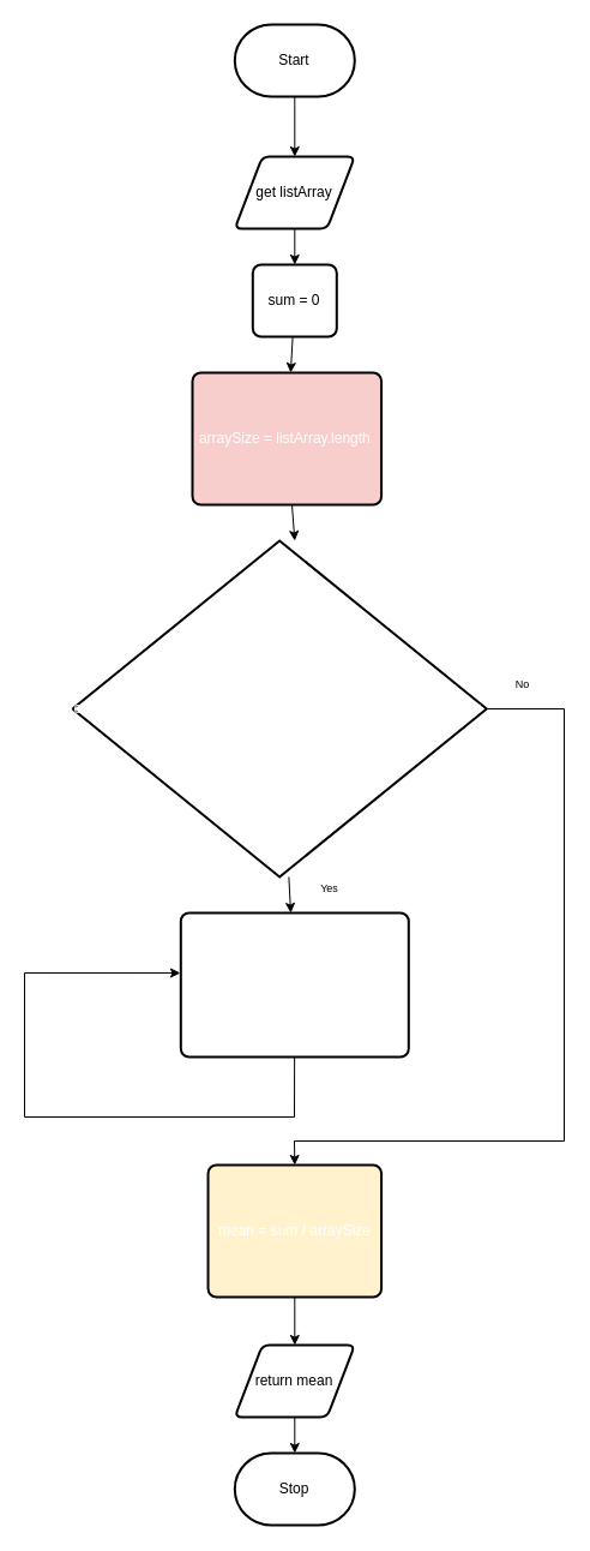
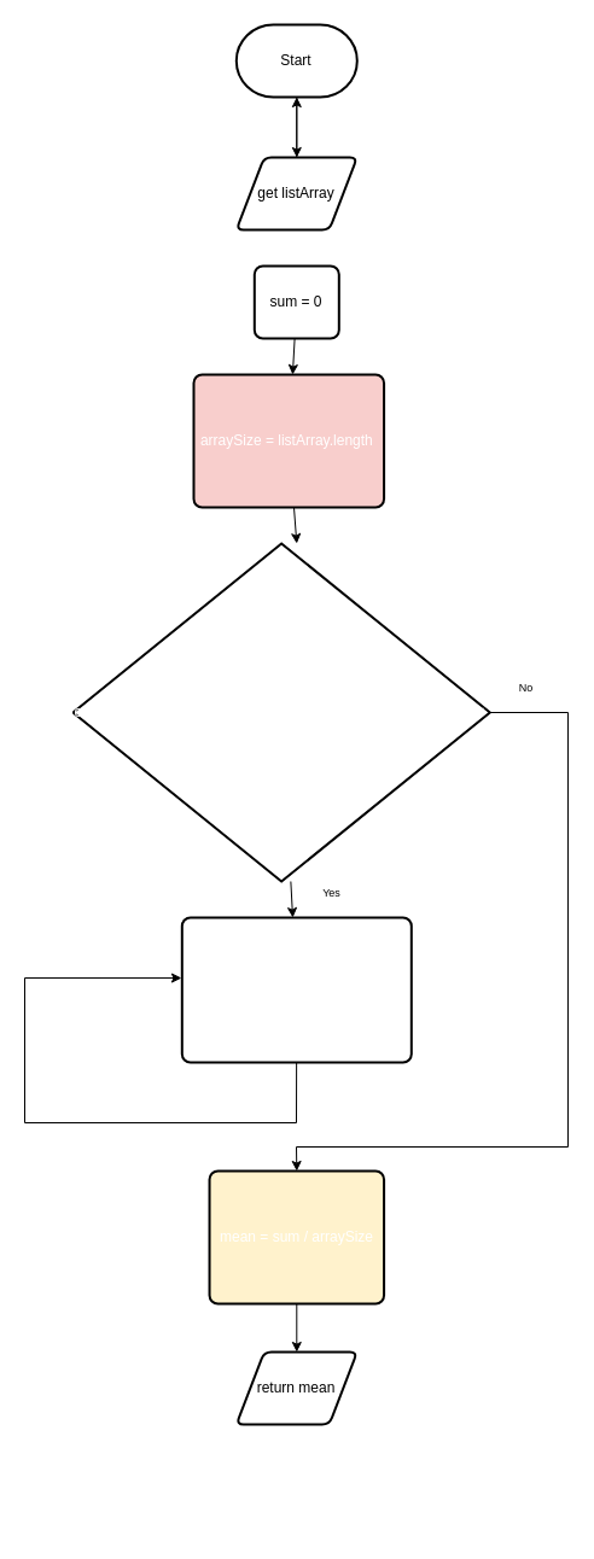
  <mxCell id="0" />
  <mxCell id="1" parent="0" />
  <mxCell id="2" value="" style="edgeStyle=none;html=1;" edge="1" parent="1" source="3"><mxGeometry relative="1" as="geometry"><mxPoint x="245.31" y="130" as="targetPoint" /></mxGeometry></mxCell>
  <mxCell id="3" value="Start" style="strokeWidth=2;html=1;shape=mxgraph.flowchart.terminator;whiteSpace=wrap;" vertex="1" parent="1"><mxGeometry x="195.31" y="20" width="100" height="60" as="geometry" /></mxCell>
- <mxCell id="4" value="" style="edgeStyle=none;html=1;" edge="1" parent="1" source="5" target="7"><mxGeometry relative="1" as="geometry" /></mxCell>
+ <mxCell id="4" value="" style="edgeStyle=none;html=1;" edge="1" parent="1" source="5" target="3"><mxGeometry relative="1" as="geometry" /></mxCell>
  <mxCell id="5" value="get listArray" style="shape=parallelogram;html=1;strokeWidth=2;perimeter=parallelogramPerimeter;whiteSpace=wrap;rounded=1;arcSize=12;size=0.23;" vertex="1" parent="1"><mxGeometry x="195.31" y="130" width="100" height="60" as="geometry" /></mxCell>
  <mxCell id="6" value="" style="edgeStyle=none;html=1;fontFamily=Helvetica;" edge="1" parent="1" source="7" target="9"><mxGeometry relative="1" as="geometry" /></mxCell>
  <mxCell id="7" value="sum = 0" style="rounded=1;whiteSpace=wrap;html=1;absoluteArcSize=1;arcSize=14;strokeWidth=2;" vertex="1" parent="1"><mxGeometry x="210.31" y="220" width="70" height="60" as="geometry" /></mxCell>
  <mxCell id="8" value="" style="edgeStyle=none;html=1;fontFamily=Helvetica;fontSize=9;" edge="1" parent="1" source="9"><mxGeometry relative="1" as="geometry"><mxPoint x="245.31" y="450" as="targetPoint" /></mxGeometry></mxCell>
  <mxCell id="9" value="&lt;pre style=&quot;overflow-wrap: break-word&quot;&gt;&lt;font color=&quot;#ffffff&quot; face=&quot;Helvetica&quot;&gt;arraySize = listArray.length &lt;/font&gt;&lt;/pre&gt;" style="rounded=1;whiteSpace=wrap;html=1;absoluteArcSize=1;arcSize=14;strokeWidth=2;fillColor=#f8cecc;" vertex="1" parent="1"><mxGeometry x="160" y="310" width="157.58" height="110" as="geometry" /></mxCell>
  <mxCell id="10" style="edgeStyle=none;rounded=0;html=1;entryX=-0.002;entryY=0.417;entryDx=0;entryDy=0;entryPerimeter=0;fontFamily=Helvetica;fontSize=9;" edge="1" parent="1" source="11" target="11"><mxGeometry relative="1" as="geometry"><Array as="points"><mxPoint x="245" y="930" /><mxPoint x="20" y="930" /><mxPoint x="20" y="810" /></Array></mxGeometry></mxCell>
  <mxCell id="11" value="&lt;pre style=&quot;overflow-wrap: break-word&quot;&gt;&lt;pre style=&quot;overflow-wrap: break-word&quot;&gt;&lt;font color=&quot;#ffffff&quot; face=&quot;Helvetica&quot;&gt;sum += listArray[loopCounter]&lt;/font&gt;&lt;/pre&gt;&lt;/pre&gt;" style="rounded=1;whiteSpace=wrap;html=1;absoluteArcSize=1;arcSize=14;strokeWidth=2;" vertex="1" parent="1"><mxGeometry x="150.31" y="760" width="190" height="120" as="geometry" /></mxCell>
  <mxCell id="12" value="" style="edgeStyle=none;rounded=0;html=1;fontFamily=Helvetica;fontSize=9;" edge="1" parent="1" source="14" target="11"><mxGeometry relative="1" as="geometry" /></mxCell>
  <mxCell id="13" style="edgeStyle=none;rounded=0;html=1;entryX=0.5;entryY=0;entryDx=0;entryDy=0;fontFamily=Helvetica;fontSize=9;" edge="1" parent="1" source="14" target="16"><mxGeometry relative="1" as="geometry"><Array as="points"><mxPoint x="470" y="590" /><mxPoint x="470" y="950" /><mxPoint x="245" y="950" /></Array></mxGeometry></mxCell>
  <mxCell id="14" value="&lt;pre style=&quot;overflow-wrap: break-word&quot;&gt;&lt;font face=&quot;Helvetica&quot; color=&quot;#ffffff&quot; style=&quot;font-size: 12px;&quot;&gt;for (let loopCounter = 0; loopCounter &amp;lt; arraySize; loopCounter++ &lt;/font&gt;&lt;/pre&gt;" style="strokeWidth=2;html=1;shape=mxgraph.flowchart.decision;whiteSpace=wrap;fontFamily=Helvetica;fontSize=9;" vertex="1" parent="1"><mxGeometry x="60" y="450" width="345.31" height="280" as="geometry" /></mxCell>
  <mxCell id="15" value="" style="edgeStyle=none;rounded=0;html=1;fontFamily=Helvetica;fontSize=9;" edge="1" parent="1" source="16"><mxGeometry relative="1" as="geometry"><mxPoint x="245.31" y="1120" as="targetPoint" /></mxGeometry></mxCell>
  <mxCell id="16" value="&lt;pre style=&quot;overflow-wrap: break-word&quot;&gt;&lt;pre style=&quot;overflow-wrap: break-word&quot;&gt;&lt;font color=&quot;#ffffff&quot; face=&quot;Helvetica&quot;&gt;mean = sum / arraySize&lt;/font&gt;&lt;/pre&gt;&lt;/pre&gt;" style="rounded=1;whiteSpace=wrap;html=1;absoluteArcSize=1;arcSize=14;strokeWidth=2;fillColor=#fff2cc;" vertex="1" parent="1"><mxGeometry x="173.04" y="970" width="144.54" height="110" as="geometry" /></mxCell>
  <mxCell id="17" value="Yes" style="text;html=1;resizable=0;autosize=1;align=center;verticalAlign=middle;points=[];fillColor=none;strokeColor=none;rounded=0;fontFamily=Helvetica;fontSize=9;" vertex="1" parent="1"><mxGeometry x="259" y="730" width="30" height="20" as="geometry" /></mxCell>
  <mxCell id="18" value="No" style="text;html=1;resizable=0;autosize=1;align=center;verticalAlign=middle;points=[];fillColor=none;strokeColor=none;rounded=0;fontFamily=Helvetica;fontSize=9;" vertex="1" parent="1"><mxGeometry x="420" y="560" width="30" height="20" as="geometry" /></mxCell>
- <mxCell id="19" value="" style="edgeStyle=none;rounded=0;html=1;fontFamily=Helvetica;fontSize=9;" edge="1" parent="1" source="20" target="21"><mxGeometry relative="1" as="geometry" /></mxCell>
  <mxCell id="20" value="return mean" style="shape=parallelogram;html=1;strokeWidth=2;perimeter=parallelogramPerimeter;whiteSpace=wrap;rounded=1;arcSize=12;size=0.23;" vertex="1" parent="1"><mxGeometry x="195.31" y="1120" width="100" height="60" as="geometry" /></mxCell>
- <mxCell id="21" value="Stop" style="strokeWidth=2;html=1;shape=mxgraph.flowchart.terminator;whiteSpace=wrap;" vertex="1" parent="1"><mxGeometry x="195.31" y="1210" width="100" height="60" as="geometry" /></mxCell>
